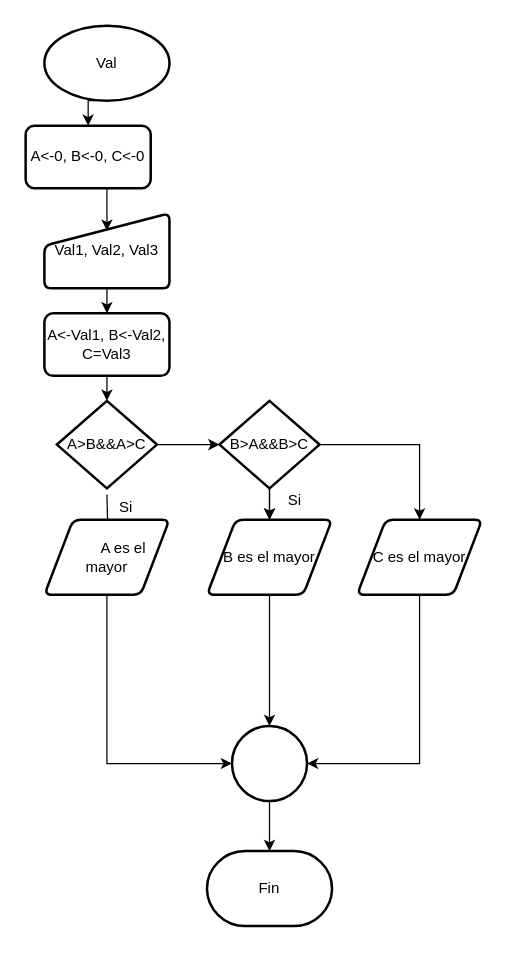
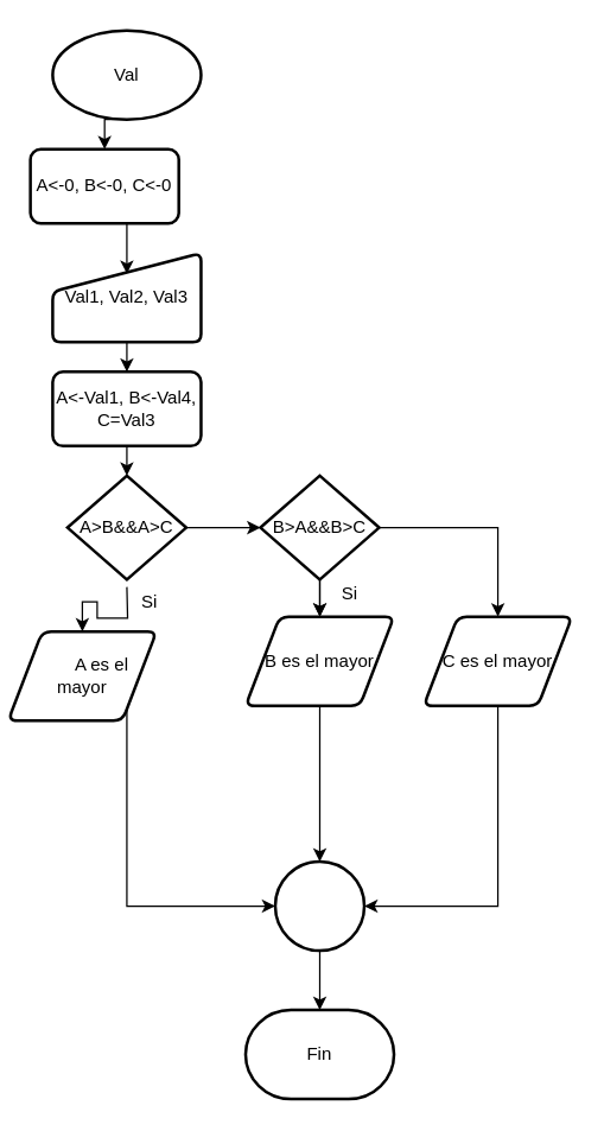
  <mxCell id="0" />
  <mxCell id="1" parent="0" />
  <mxCell id="2" style="edgeStyle=orthogonalEdgeStyle;rounded=0;orthogonalLoop=1;jettySize=auto;html=1;exitX=0.5;exitY=1;exitDx=0;exitDy=0;exitPerimeter=0;entryX=0.5;entryY=0;entryDx=0;entryDy=0;" edge="1" parent="1" target="4"><mxGeometry relative="1" as="geometry"><mxPoint x="85" y="80" as="sourcePoint" /></mxGeometry></mxCell>
  <mxCell id="3" style="edgeStyle=orthogonalEdgeStyle;rounded=0;orthogonalLoop=1;jettySize=auto;html=1;exitX=0.5;exitY=1;exitDx=0;exitDy=0;entryX=0.5;entryY=0.233;entryDx=0;entryDy=0;entryPerimeter=0;" edge="1" parent="1" source="4" target="7"><mxGeometry relative="1" as="geometry"><mxPoint x="85" y="170" as="targetPoint" /></mxGeometry></mxCell>
  <mxCell id="4" value="A&amp;lt;-0, B&amp;lt;-0, C&amp;lt;-0" style="rounded=1;whiteSpace=wrap;html=1;absoluteArcSize=1;arcSize=14;strokeWidth=2;" vertex="1" parent="1"><mxGeometry x="20" y="100" width="100" height="50" as="geometry" /></mxCell>
  <mxCell id="5" value="Val" style="strokeWidth=2;html=1;shape=mxgraph.flowchart.start_1;whiteSpace=wrap;" vertex="1" parent="1"><mxGeometry x="35" y="20" width="100" height="60" as="geometry" /></mxCell>
  <mxCell id="6" style="edgeStyle=orthogonalEdgeStyle;rounded=0;orthogonalLoop=1;jettySize=auto;html=1;exitX=0.5;exitY=1;exitDx=0;exitDy=0;entryX=0.5;entryY=0;entryDx=0;entryDy=0;" edge="1" parent="1" source="7" target="9"><mxGeometry relative="1" as="geometry" /></mxCell>
  <mxCell id="7" value="Val1, Val2, Val3" style="html=1;strokeWidth=2;shape=manualInput;whiteSpace=wrap;rounded=1;size=26;arcSize=11;" vertex="1" parent="1"><mxGeometry x="35" y="170" width="100" height="60" as="geometry" /></mxCell>
  <mxCell id="8" style="edgeStyle=orthogonalEdgeStyle;rounded=0;orthogonalLoop=1;jettySize=auto;html=1;exitX=0.5;exitY=1;exitDx=0;exitDy=0;entryX=0.5;entryY=0;entryDx=0;entryDy=0;entryPerimeter=0;" edge="1" parent="1" source="9" target="11"><mxGeometry relative="1" as="geometry" /></mxCell>
- <mxCell id="9" value="A&amp;lt;-Val1, B&amp;lt;-Val2, C=Val3" style="rounded=1;whiteSpace=wrap;html=1;absoluteArcSize=1;arcSize=14;strokeWidth=2;" vertex="1" parent="1"><mxGeometry x="35" y="250" width="100" height="50" as="geometry" /></mxCell>
+ <mxCell id="9" value="A&amp;lt;-Val1, B&amp;lt;-Val4, C=Val3" style="rounded=1;whiteSpace=wrap;html=1;absoluteArcSize=1;arcSize=14;strokeWidth=2;" vertex="1" parent="1"><mxGeometry x="35" y="250" width="100" height="50" as="geometry" /></mxCell>
  <mxCell id="10" style="edgeStyle=orthogonalEdgeStyle;rounded=0;orthogonalLoop=1;jettySize=auto;html=1;exitX=1;exitY=0.5;exitDx=0;exitDy=0;exitPerimeter=0;entryX=0;entryY=0.5;entryDx=0;entryDy=0;entryPerimeter=0;" edge="1" parent="1" source="11" target="20"><mxGeometry relative="1" as="geometry" /></mxCell>
  <mxCell id="11" value="A&amp;gt;B&amp;amp;&amp;amp;A&amp;gt;C" style="strokeWidth=2;html=1;shape=mxgraph.flowchart.decision;whiteSpace=wrap;" vertex="1" parent="1"><mxGeometry x="45" y="320" width="80" height="70" as="geometry" /></mxCell>
  <mxCell id="12" style="edgeStyle=orthogonalEdgeStyle;rounded=0;orthogonalLoop=1;jettySize=auto;html=1;exitX=0.5;exitY=1;exitDx=0;exitDy=0;exitPerimeter=0;" edge="1" parent="1" target="14"><mxGeometry relative="1" as="geometry"><mxPoint x="85" y="395" as="sourcePoint" /></mxGeometry></mxCell>
  <mxCell id="13" style="edgeStyle=orthogonalEdgeStyle;rounded=0;orthogonalLoop=1;jettySize=auto;html=1;entryX=0;entryY=0.5;entryDx=0;entryDy=0;entryPerimeter=0;" edge="1" parent="1" source="14" target="27"><mxGeometry relative="1" as="geometry"><mxPoint x="215" y="580" as="targetPoint" /><Array as="points"><mxPoint x="85" y="610" /><mxPoint x="185" y="610" /></Array></mxGeometry></mxCell>
- <mxCell id="14" value="&lt;span style=&quot;white-space: pre&quot;&gt;&#09;&lt;/span&gt;A es el mayor" style="shape=parallelogram;html=1;strokeWidth=2;perimeter=parallelogramPerimeter;whiteSpace=wrap;rounded=1;arcSize=12;size=0.23;" vertex="1" parent="1"><mxGeometry x="35" y="415" width="100" height="60" as="geometry" /></mxCell>
+ <mxCell id="14" value="&lt;span style=&quot;white-space: pre&quot;&gt;&#09;&lt;/span&gt;A es el mayor" style="shape=parallelogram;html=1;strokeWidth=2;perimeter=parallelogramPerimeter;whiteSpace=wrap;rounded=1;arcSize=12;size=0.23;" vertex="1" parent="1"><mxGeometry x="5" y="425" width="100" height="60" as="geometry" /></mxCell>
  <mxCell id="15" value="Si" style="text;html=1;align=center;verticalAlign=middle;resizable=0;points=[];autosize=1;strokeColor=none;fillColor=none;" vertex="1" parent="1"><mxGeometry x="85" y="395" width="30" height="20" as="geometry" /></mxCell>
  <mxCell id="16" style="edgeStyle=orthogonalEdgeStyle;rounded=0;orthogonalLoop=1;jettySize=auto;html=1;exitX=0.5;exitY=1;exitDx=0;exitDy=0;entryX=0.5;entryY=0;entryDx=0;entryDy=0;entryPerimeter=0;" edge="1" parent="1"><mxGeometry relative="1" as="geometry"><mxPoint x="215" y="390" as="sourcePoint" /><mxPoint x="215" y="415" as="targetPoint" /></mxGeometry></mxCell>
  <mxCell id="17" value="Fin" style="strokeWidth=2;html=1;shape=mxgraph.flowchart.terminator;whiteSpace=wrap;" vertex="1" parent="1"><mxGeometry x="165" y="680" width="100" height="60" as="geometry" /></mxCell>
  <mxCell id="18" value="" style="edgeStyle=orthogonalEdgeStyle;rounded=0;orthogonalLoop=1;jettySize=auto;html=1;" edge="1" parent="1" source="20" target="22"><mxGeometry relative="1" as="geometry" /></mxCell>
  <mxCell id="19" style="edgeStyle=orthogonalEdgeStyle;rounded=0;orthogonalLoop=1;jettySize=auto;html=1;exitX=1;exitY=0.5;exitDx=0;exitDy=0;exitPerimeter=0;entryX=0.5;entryY=0;entryDx=0;entryDy=0;" edge="1" parent="1" source="20" target="25"><mxGeometry relative="1" as="geometry"><mxPoint x="335" y="410" as="targetPoint" /></mxGeometry></mxCell>
  <mxCell id="20" value="B&amp;gt;A&amp;amp;&amp;amp;B&amp;gt;C" style="strokeWidth=2;html=1;shape=mxgraph.flowchart.decision;whiteSpace=wrap;" vertex="1" parent="1"><mxGeometry x="175" y="320" width="80" height="70" as="geometry" /></mxCell>
  <mxCell id="21" style="edgeStyle=orthogonalEdgeStyle;rounded=0;orthogonalLoop=1;jettySize=auto;html=1;exitX=0.5;exitY=1;exitDx=0;exitDy=0;" edge="1" parent="1" source="22"><mxGeometry relative="1" as="geometry"><mxPoint x="215" y="580" as="targetPoint" /></mxGeometry></mxCell>
  <mxCell id="22" value="B es el mayor" style="shape=parallelogram;html=1;strokeWidth=2;perimeter=parallelogramPerimeter;whiteSpace=wrap;rounded=1;arcSize=12;size=0.23;" vertex="1" parent="1"><mxGeometry x="165" y="415" width="100" height="60" as="geometry" /></mxCell>
  <mxCell id="23" value="Si" style="text;html=1;align=center;verticalAlign=middle;resizable=0;points=[];autosize=1;strokeColor=none;fillColor=none;" vertex="1" parent="1"><mxGeometry x="220" y="390" width="30" height="20" as="geometry" /></mxCell>
  <mxCell id="24" style="edgeStyle=orthogonalEdgeStyle;rounded=0;orthogonalLoop=1;jettySize=auto;html=1;exitX=0.5;exitY=1;exitDx=0;exitDy=0;entryX=1;entryY=0.5;entryDx=0;entryDy=0;entryPerimeter=0;" edge="1" parent="1" source="25" target="27"><mxGeometry relative="1" as="geometry"><mxPoint x="215" y="580" as="targetPoint" /><Array as="points"><mxPoint x="335" y="610" /></Array></mxGeometry></mxCell>
  <mxCell id="25" value="C es el mayor" style="shape=parallelogram;html=1;strokeWidth=2;perimeter=parallelogramPerimeter;whiteSpace=wrap;rounded=1;arcSize=12;size=0.23;" vertex="1" parent="1"><mxGeometry x="285" y="415" width="100" height="60" as="geometry" /></mxCell>
  <mxCell id="26" style="edgeStyle=orthogonalEdgeStyle;rounded=0;orthogonalLoop=1;jettySize=auto;html=1;" edge="1" parent="1" source="27" target="17"><mxGeometry relative="1" as="geometry" /></mxCell>
  <mxCell id="27" value="" style="strokeWidth=2;html=1;shape=mxgraph.flowchart.start_2;whiteSpace=wrap;" vertex="1" parent="1"><mxGeometry x="185" y="580" width="60" height="60" as="geometry" /></mxCell>
